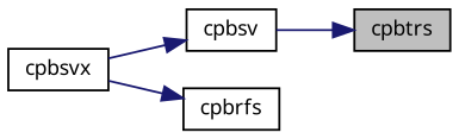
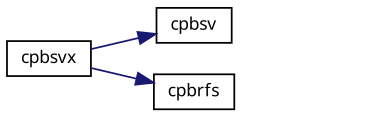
  digraph {
    fontname="Noto Sans"
    rankdir=RL
    node [color=black fillcolor=white fontname="Noto Sans" fontsize=10 shape=record style=filled]
    edge [color=midnightblue dir=back fontname="Noto Sans" fontsize=10 labelfontname=Helvetica labelfontsize=10 style=solid]
-   n1 [fillcolor=grey75 fontcolor=black height=0.2 label=cpbtrs width=0.4]
    n2 [height=0.2 label=cpbsv width=0.4]
    n3 [height=0.2 label=cpbrfs width=0.4]
    n4 [height=0.2 label=cpbsvx width=0.4]
-   n1 -> n2
    n2 -> n4
    n3 -> n4
  }
